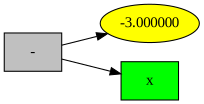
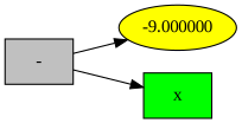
  digraph {
    rankdir=LR
    fontname="Liberation Serif"
    node [shape=box style=filled fontname="Liberation Serif"]
    edge [fontname="Liberation Serif"]
    n1 [fillcolor=grey label="-"]
-   n2 [fillcolor=yellow label=-3.000000 shape=""]
+   n2 [fillcolor=yellow label=-9.000000 shape=""]
    n3 [fillcolor=green label=x]
    n1 -> n2
    n1 -> n3
  }
